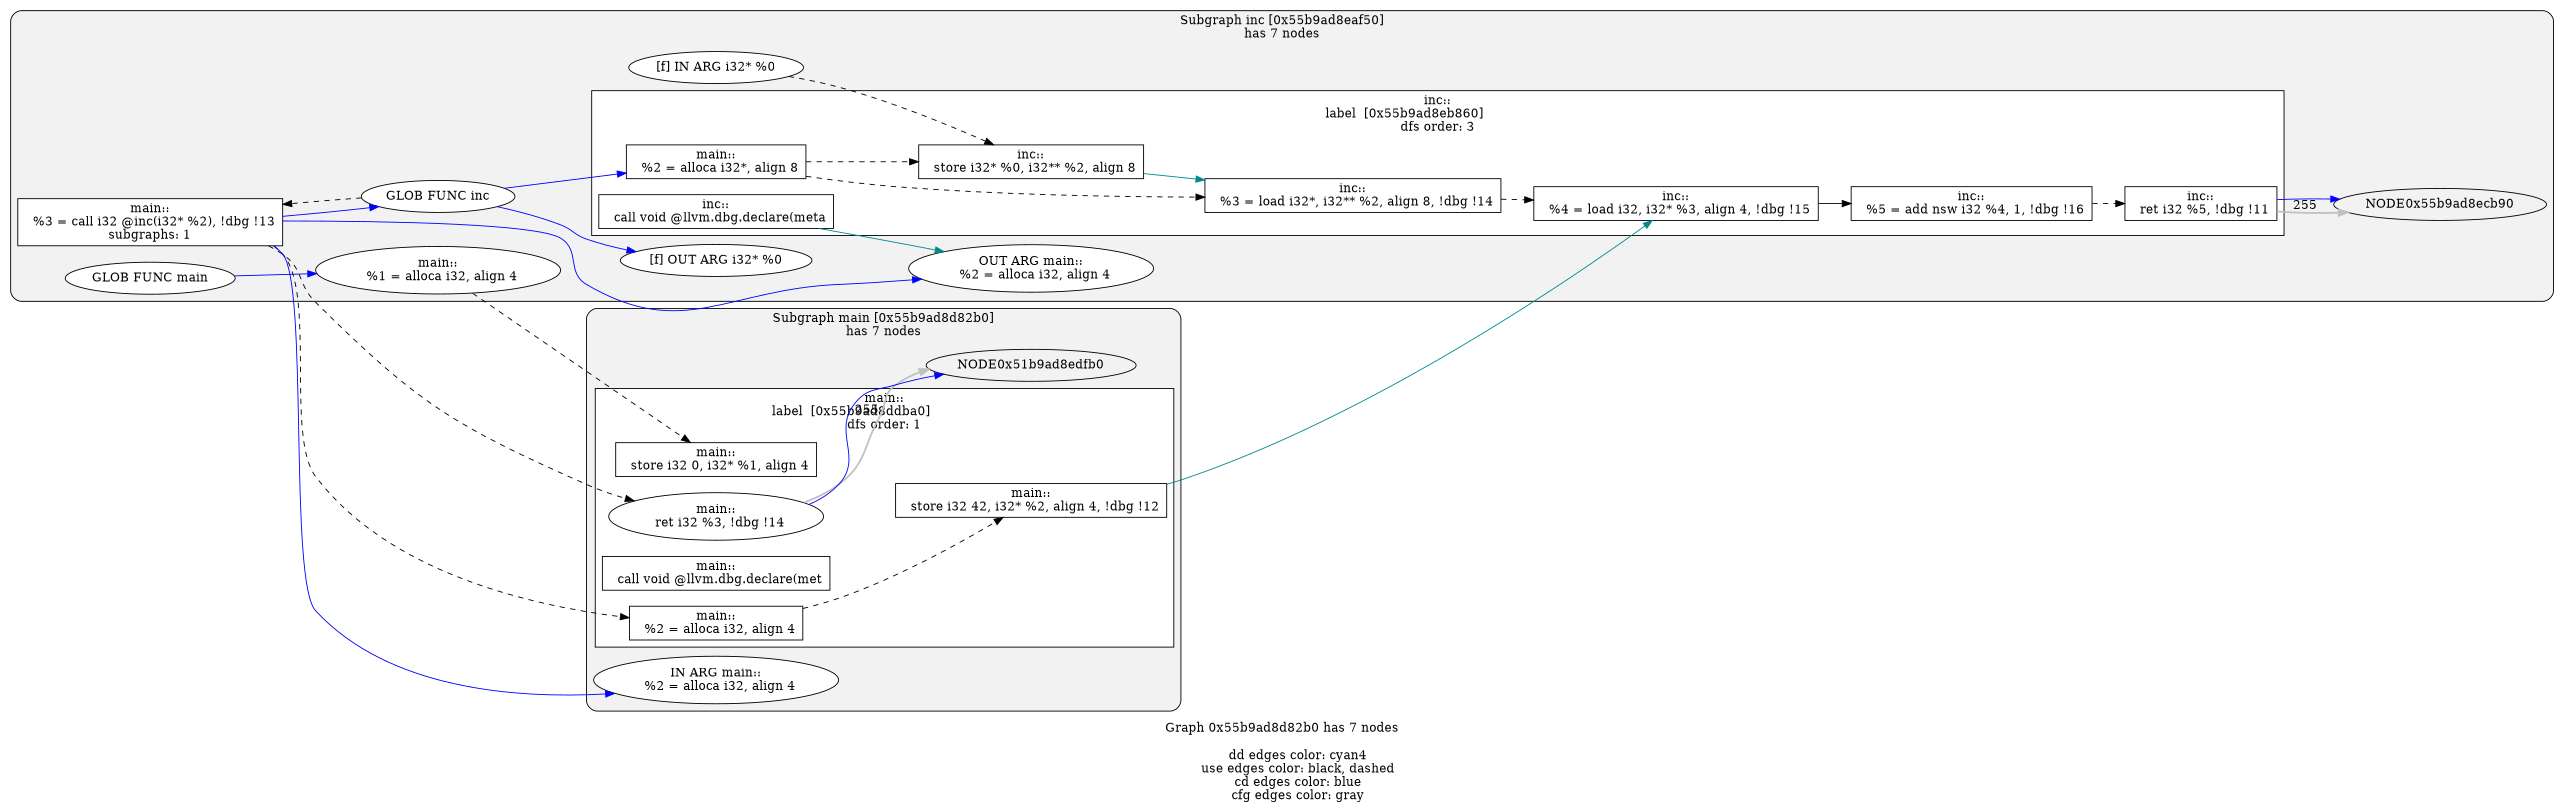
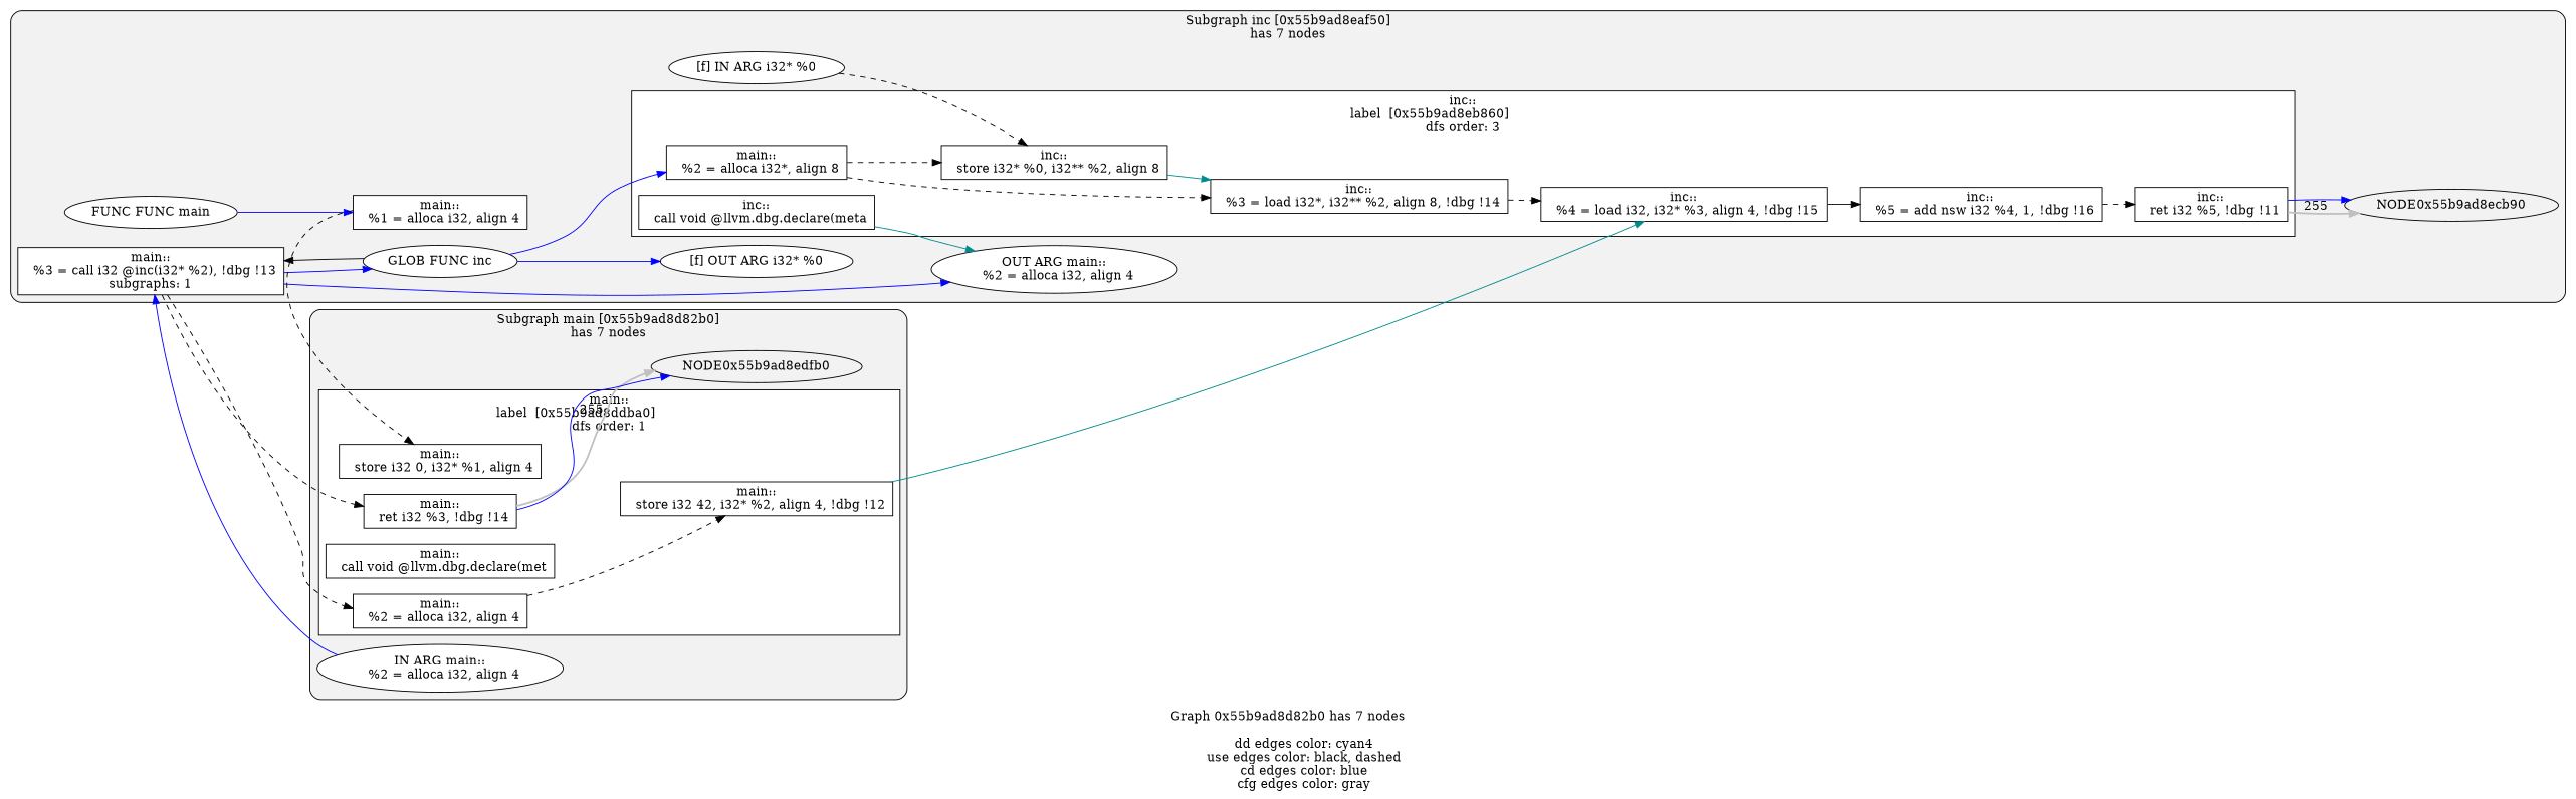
  digraph {
    compound=true
    label="Graph 0x55b9ad8d82b0 has 7 nodes\n\n	dd edges color: cyan4\n	use edges color: black, dashed\n	cd edges color: blue\n	cfg edges color: gray"
    rankdir=LR
    node [fillcolor=white shape=rect style=filled]
    edge [color=black rank=max]
    n1 [label="inc::\n  store i32* %0, i32** %2, align 8"]
    n2 [label="main::\n  %2 = alloca i32*, align 8"]
    n3 [label="inc::\n  call void @llvm.dbg.declare(meta"]
    n4 [label="inc::\n  %3 = load i32*, i32** %2, align 8, !dbg !14"]
    n5 [label="inc::\n  %4 = load i32, i32* %3, align 4, !dbg !15"]
    n6 [label="inc::\n  %5 = add nsw i32 %4, 1, !dbg !16"]
    n7 [label="inc::\n  ret i32 %5, !dbg !11"]
    n8 [label="[f] IN ARG i32* %0" shape=""]
    n9 [label="[f] OUT ARG i32* %0" shape=""]
    n10 [label="OUT ARG main::\n  %2 = alloca i32, align 4" shape=""]
    NODE0x55b9ad8ecb90 [fillcolor="" shape="" style=""]
    n12 [label="GLOB FUNC inc" shape=""]
    n13 [label="main::\n  %3 = call i32 @inc(i32* %2), !dbg !13\nsubgraphs: 1"]
-   n14 [label="GLOB FUNC main" shape=""]
-   n15 [label="main::\n  %1 = alloca i32, align 4" shape=ellipse]
+   n14 [label="FUNC FUNC main" shape=""]
+   n15 [label="main::\n  %1 = alloca i32, align 4"]
    n16 [label="main::\n  %2 = alloca i32, align 4"]
    n17 [label="main::\n  store i32 0, i32* %1, align 4"]
    n18 [label="main::\n  call void @llvm.dbg.declare(met"]
    n19 [label="main::\n  store i32 42, i32* %2, align 4, !dbg !12"]
-   n20 [label="main::\n  ret i32 %3, !dbg !14" shape=ellipse]
+   n20 [label="main::\n  ret i32 %3, !dbg !14"]
    n21 [label="IN ARG main::\n  %2 = alloca i32, align 4" shape=""]
-   NODE0x55b9ad8edfb0 [label=NODE0x51b9ad8edfb0 fillcolor="" shape="" style=""]
+   NODE0x55b9ad8edfb0 [fillcolor="" shape="" style=""]
    subgraph cluster_1 {
      fillcolor=gray95
      label="Subgraph inc [0x55b9ad8eaf50]\nhas 7 nodes\n"
      style="filled, rounded"
      n8
      n9
      n10
      NODE0x55b9ad8ecb90
      n12
      n13
      n14
      n15
      subgraph cluster_2 {
        fillcolor=white
        label="inc::\nlabel  [0x55b9ad8eb860]		\ndfs order: 3"
        style=filled
        n1
        n2
        n3
        n4
        n5
        n6
        n7
      }
    }
    subgraph cluster_3 {
      fillcolor=gray95
      label="Subgraph main [0x55b9ad8d82b0]\nhas 7 nodes\n"
      style="filled, rounded"
      n21
      NODE0x55b9ad8edfb0
      subgraph cluster_4 {
        fillcolor=white
        label="main::\nlabel  [0x55b9ad8ddba0]		\ndfs order: 1"
        style=filled
        n16
        n17
        n18
        n19
        n20
      }
    }
    n1 -> n4 [color=cyan4]
    n2 -> n1 [style=dashed]
    n2 -> n4 [style=dashed]
    n3 -> n10 [color=cyan4]
    n4 -> n5 [style=dashed]
    n5 -> n6 [style=solid]
    n6 -> n7 [style=dashed]
    n7 -> NODE0x55b9ad8ecb90 [color=gray label=255 penwidth=2 rank=""]
    n7 -> NODE0x55b9ad8ecb90 [color=blue rank=""]
    n8 -> n1 [style=dashed]
    n12 -> n2 [color=blue rank=""]
    n12 -> n9 [color=blue rank=""]
-   n12 -> n13 [style=dashed]
+   n12 -> n13 [style=solid]
    n13 -> n10 [color=blue rank=""]
    n13 -> n12 [color=blue rank=""]
    n13 -> n16 [style=dashed]
    n13 -> n20 [style=dashed]
-   n13 -> n21 [color=blue rank=""]
+   n21 -> n13 [color=blue rank=""]
    n14 -> n15 [color=blue rank=""]
    n15 -> n17 [style=dashed]
    n16 -> n19 [style=dashed]
    n19 -> n5 [color=cyan4]
    n20 -> NODE0x55b9ad8edfb0 [color=gray label=255 penwidth=2 rank=""]
    n20 -> NODE0x55b9ad8edfb0 [color=blue rank=""]
  }
